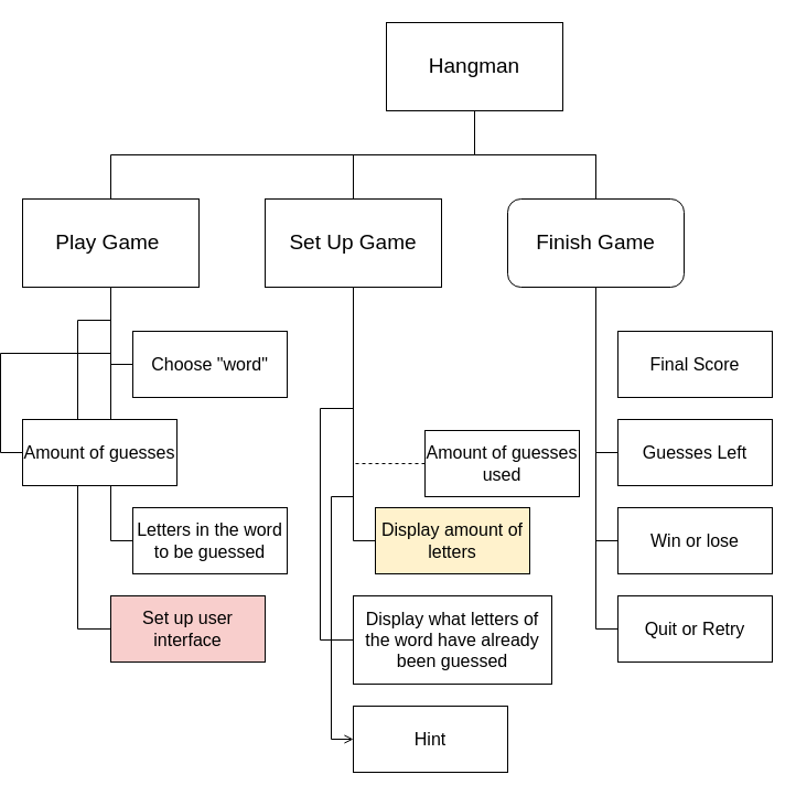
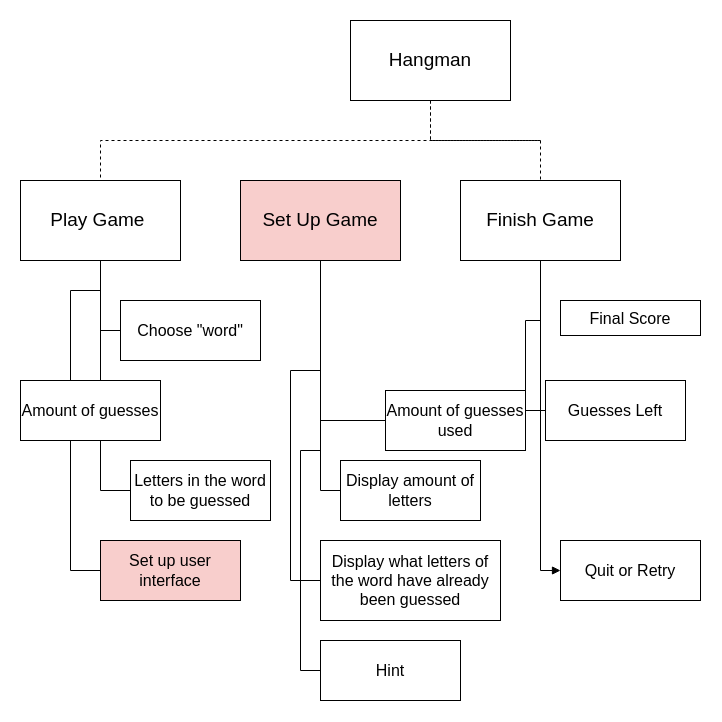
  <mxCell id="0" />
  <mxCell id="1" parent="0" />
- <mxCell id="2" style="edgeStyle=orthogonalEdgeStyle;rounded=0;orthogonalLoop=1;jettySize=auto;html=1;entryX=0.5;entryY=0;entryDx=0;entryDy=0;endArrow=none;startFill=0;" edge="1" parent="1" source="5" target="19"><mxGeometry relative="1" as="geometry" /></mxCell>
- <mxCell id="3" style="edgeStyle=orthogonalEdgeStyle;rounded=0;orthogonalLoop=1;jettySize=auto;html=1;entryX=0.5;entryY=0;entryDx=0;entryDy=0;endArrow=none;startFill=0;" edge="1" parent="1" source="5" target="15"><mxGeometry relative="1" as="geometry" /></mxCell>
- <mxCell id="4" style="edgeStyle=orthogonalEdgeStyle;rounded=0;orthogonalLoop=1;jettySize=auto;html=1;entryX=0.5;entryY=0;entryDx=0;entryDy=0;strokeColor=default;endArrow=none;startFill=0;" edge="1" parent="1" source="5" target="10"><mxGeometry relative="1" as="geometry"><Array as="points"><mxPoint x="540" y="140" /><mxPoint x="180" y="140" /></Array></mxGeometry></mxCell>
+ <mxCell id="2" style="edgeStyle=orthogonalEdgeStyle;rounded=0;orthogonalLoop=1;jettySize=auto;html=1;entryX=0.5;entryY=0;entryDx=0;entryDy=0;endArrow=none;startFill=0;dashed=1;" edge="1" parent="1" source="5" target="19"><mxGeometry relative="1" as="geometry" /></mxCell>
+ <mxCell id="4" style="edgeStyle=orthogonalEdgeStyle;rounded=0;orthogonalLoop=1;jettySize=auto;html=1;entryX=0.5;entryY=0;entryDx=0;entryDy=0;strokeColor=default;endArrow=none;startFill=0;dashed=1;" edge="1" parent="1" source="5" target="10"><mxGeometry relative="1" as="geometry"><Array as="points"><mxPoint x="540" y="140" /><mxPoint x="180" y="140" /></Array></mxGeometry></mxCell>
  <mxCell id="5" value="&lt;font style=&quot;font-size: 19px;&quot;&gt;Hangman&lt;/font&gt;" style="rounded=0;whiteSpace=wrap;html=1;" vertex="1" parent="1"><mxGeometry x="350" y="20" width="160" height="80" as="geometry" /></mxCell>
  <mxCell id="6" style="edgeStyle=orthogonalEdgeStyle;rounded=0;orthogonalLoop=1;jettySize=auto;html=1;entryX=0;entryY=0.5;entryDx=0;entryDy=0;endArrow=none;startFill=0;" edge="1" parent="1" source="10" target="20"><mxGeometry relative="1" as="geometry" /></mxCell>
- <mxCell id="7" style="edgeStyle=orthogonalEdgeStyle;rounded=0;orthogonalLoop=1;jettySize=auto;html=1;entryX=0;entryY=0.5;entryDx=0;entryDy=0;endArrow=none;startFill=0;" edge="1" parent="1" source="10" target="21"><mxGeometry relative="1" as="geometry" /></mxCell>
  <mxCell id="8" style="edgeStyle=orthogonalEdgeStyle;rounded=0;orthogonalLoop=1;jettySize=auto;html=1;entryX=0;entryY=0.5;entryDx=0;entryDy=0;endArrow=none;startFill=0;" edge="1" parent="1" source="10" target="22"><mxGeometry relative="1" as="geometry" /></mxCell>
  <mxCell id="9" style="edgeStyle=orthogonalEdgeStyle;rounded=0;orthogonalLoop=1;jettySize=auto;html=1;entryX=0;entryY=0.5;entryDx=0;entryDy=0;endArrow=none;startFill=0;" edge="1" parent="1" source="10" target="29"><mxGeometry relative="1" as="geometry"><mxPoint x="60" y="580" as="targetPoint" /><Array as="points"><mxPoint x="100" y="290" /><mxPoint x="70" y="290" /><mxPoint x="70" y="570" /></Array></mxGeometry></mxCell>
  <mxCell id="10" value="&lt;span style=&quot;font-size: 19px;&quot;&gt;Play Game&amp;nbsp;&lt;/span&gt;" style="rounded=0;whiteSpace=wrap;html=1;" vertex="1" parent="1"><mxGeometry x="20" y="180" width="160" height="80" as="geometry" /></mxCell>
- <mxCell id="11" style="edgeStyle=orthogonalEdgeStyle;rounded=0;orthogonalLoop=1;jettySize=auto;html=1;entryX=0;entryY=0.5;entryDx=0;entryDy=0;endArrow=none;startFill=0;dashed=1;" edge="1" parent="1" source="15" target="23"><mxGeometry relative="1" as="geometry" /></mxCell>
+ <mxCell id="11" style="edgeStyle=orthogonalEdgeStyle;rounded=0;orthogonalLoop=1;jettySize=auto;html=1;entryX=0;entryY=0.5;entryDx=0;entryDy=0;endArrow=none;startFill=0;" edge="1" parent="1" source="15" target="23"><mxGeometry relative="1" as="geometry" /></mxCell>
  <mxCell id="12" style="edgeStyle=orthogonalEdgeStyle;rounded=0;orthogonalLoop=1;jettySize=auto;html=1;entryX=0;entryY=0.5;entryDx=0;entryDy=0;endArrow=none;startFill=0;" edge="1" parent="1" source="15" target="24"><mxGeometry relative="1" as="geometry" /></mxCell>
  <mxCell id="13" style="edgeStyle=orthogonalEdgeStyle;rounded=0;orthogonalLoop=1;jettySize=auto;html=1;endArrow=none;startFill=0;" edge="1" parent="1" source="15"><mxGeometry relative="1" as="geometry"><mxPoint x="320" y="580" as="targetPoint" /><Array as="points"><mxPoint x="320" y="370" /><mxPoint x="290" y="370" /><mxPoint x="290" y="580" /></Array></mxGeometry></mxCell>
- <mxCell id="14" style="edgeStyle=orthogonalEdgeStyle;rounded=0;orthogonalLoop=1;jettySize=auto;html=1;entryX=0;entryY=0.5;entryDx=0;entryDy=0;endArrow=open;startFill=0;" edge="1" parent="1" source="15" target="30"><mxGeometry relative="1" as="geometry"><mxPoint x="300" y="675.517" as="targetPoint" /><Array as="points"><mxPoint x="320" y="450" /><mxPoint x="300" y="450" /><mxPoint x="300" y="670" /></Array></mxGeometry></mxCell>
- <mxCell id="15" value="&lt;font style=&quot;font-size: 19px;&quot;&gt;Set Up Game&lt;/font&gt;" style="rounded=0;whiteSpace=wrap;html=1;" vertex="1" parent="1"><mxGeometry x="240" y="180" width="160" height="80" as="geometry" /></mxCell>
+ <mxCell id="14" style="edgeStyle=orthogonalEdgeStyle;rounded=0;orthogonalLoop=1;jettySize=auto;html=1;entryX=0;entryY=0.5;entryDx=0;entryDy=0;endArrow=none;startFill=0;" edge="1" parent="1" source="15" target="30"><mxGeometry relative="1" as="geometry"><mxPoint x="300" y="675.517" as="targetPoint" /><Array as="points"><mxPoint x="320" y="450" /><mxPoint x="300" y="450" /><mxPoint x="300" y="670" /></Array></mxGeometry></mxCell>
+ <mxCell id="15" value="&lt;font style=&quot;font-size: 19px;&quot;&gt;Set Up Game&lt;/font&gt;" style="rounded=0;whiteSpace=wrap;html=1;fillColor=#f8cecc;" vertex="1" parent="1"><mxGeometry x="240" y="180" width="160" height="80" as="geometry" /></mxCell>
  <mxCell id="16" style="edgeStyle=orthogonalEdgeStyle;rounded=0;orthogonalLoop=1;jettySize=auto;html=1;entryX=0;entryY=0.5;entryDx=0;entryDy=0;endArrow=none;startFill=0;" edge="1" parent="1" source="19" target="26"><mxGeometry relative="1" as="geometry" /></mxCell>
- <mxCell id="17" style="edgeStyle=orthogonalEdgeStyle;rounded=0;orthogonalLoop=1;jettySize=auto;html=1;entryX=0;entryY=0.5;entryDx=0;entryDy=0;endArrow=none;startFill=0;" edge="1" parent="1" source="19" target="27"><mxGeometry relative="1" as="geometry" /></mxCell>
- <mxCell id="18" style="edgeStyle=orthogonalEdgeStyle;rounded=0;orthogonalLoop=1;jettySize=auto;html=1;entryX=0;entryY=0.5;entryDx=0;entryDy=0;endArrow=none;startFill=0;" edge="1" parent="1" source="19" target="31"><mxGeometry relative="1" as="geometry" /></mxCell>
- <mxCell id="19" value="&lt;span style=&quot;font-size: 19px;&quot;&gt;Finish Game&lt;/span&gt;" style="whiteSpace=wrap;html=1;rounded=1;" vertex="1" parent="1"><mxGeometry x="460" y="180" width="160" height="80" as="geometry" /></mxCell>
+ <mxCell id="18" style="edgeStyle=orthogonalEdgeStyle;rounded=0;orthogonalLoop=1;jettySize=auto;html=1;entryX=0;entryY=0.5;entryDx=0;entryDy=0;endArrow=block;startFill=0;" edge="1" parent="1" source="19" target="31"><mxGeometry relative="1" as="geometry" /></mxCell>
+ <mxCell id="19" value="&lt;span style=&quot;font-size: 19px;&quot;&gt;Finish Game&lt;/span&gt;" style="rounded=0;whiteSpace=wrap;html=1;" vertex="1" parent="1"><mxGeometry x="460" y="180" width="160" height="80" as="geometry" /></mxCell>
  <mxCell id="20" value="&lt;font style=&quot;font-size: 16px;&quot;&gt;Choose &quot;word&quot;&lt;/font&gt;" style="rounded=0;whiteSpace=wrap;html=1;" vertex="1" parent="1"><mxGeometry x="120" y="300" width="140" height="60" as="geometry" /></mxCell>
  <mxCell id="21" value="&lt;font style=&quot;font-size: 16px;&quot;&gt;Amount of guesses&lt;/font&gt;" style="rounded=0;whiteSpace=wrap;html=1;" vertex="1" parent="1"><mxGeometry x="20" y="380" width="140" height="60" as="geometry" /></mxCell>
- <mxCell id="22" value="&lt;font style=&quot;font-size: 16px;&quot;&gt;Letters in the word to be guessed&lt;/font&gt;" style="rounded=0;whiteSpace=wrap;html=1;" vertex="1" parent="1"><mxGeometry x="120" y="460" width="140" height="60" as="geometry" /></mxCell>
+ <mxCell id="22" value="&lt;font style=&quot;font-size: 16px;&quot;&gt;Letters in the word to be guessed&lt;/font&gt;" style="rounded=0;whiteSpace=wrap;html=1;" vertex="1" parent="1"><mxGeometry x="130" y="460" width="140" height="60" as="geometry" /></mxCell>
  <mxCell id="23" value="&lt;font style=&quot;font-size: 16px;&quot;&gt;Amount of guesses used&lt;/font&gt;" style="rounded=0;whiteSpace=wrap;html=1;" vertex="1" parent="1"><mxGeometry x="385" y="390" width="140" height="60" as="geometry" /></mxCell>
- <mxCell id="24" value="&lt;font style=&quot;font-size: 16px;&quot;&gt;Display amount of letters&lt;/font&gt;" style="rounded=0;whiteSpace=wrap;html=1;fillColor=#fff2cc;" vertex="1" parent="1"><mxGeometry x="340" y="460" width="140" height="60" as="geometry" /></mxCell>
- <mxCell id="25" value="&lt;font style=&quot;font-size: 16px;&quot;&gt;Final Score&lt;/font&gt;" style="rounded=0;whiteSpace=wrap;html=1;" vertex="1" parent="1"><mxGeometry x="560" y="300" width="140" height="60" as="geometry" /></mxCell>
- <mxCell id="26" value="&lt;font style=&quot;font-size: 16px;&quot;&gt;Guesses Left&lt;/font&gt;" style="rounded=0;whiteSpace=wrap;html=1;" vertex="1" parent="1"><mxGeometry x="560" y="380" width="140" height="60" as="geometry" /></mxCell>
- <mxCell id="27" value="&lt;font style=&quot;font-size: 16px;&quot;&gt;Win or lose&lt;/font&gt;" style="rounded=0;whiteSpace=wrap;html=1;" vertex="1" parent="1"><mxGeometry x="560" y="460" width="140" height="60" as="geometry" /></mxCell>
+ <mxCell id="24" value="&lt;font style=&quot;font-size: 16px;&quot;&gt;Display amount of letters&lt;/font&gt;" style="rounded=0;whiteSpace=wrap;html=1;" vertex="1" parent="1"><mxGeometry x="340" y="460" width="140" height="60" as="geometry" /></mxCell>
+ <mxCell id="25" value="&lt;font style=&quot;font-size: 16px;&quot;&gt;Final Score&lt;/font&gt;" style="rounded=0;whiteSpace=wrap;html=1;" vertex="1" parent="1"><mxGeometry x="560" y="300" width="140" height="35" as="geometry" /></mxCell>
+ <mxCell id="26" value="&lt;font style=&quot;font-size: 16px;&quot;&gt;Guesses Left&lt;/font&gt;" style="rounded=0;whiteSpace=wrap;html=1;" vertex="1" parent="1"><mxGeometry x="545" y="380" width="140" height="60" as="geometry" /></mxCell>
  <mxCell id="28" value="&lt;span style=&quot;font-size: 16px;&quot;&gt;Display what letters of the word have already been guessed&lt;/span&gt;" style="rounded=0;whiteSpace=wrap;html=1;" vertex="1" parent="1"><mxGeometry x="320" y="540" width="180" height="80" as="geometry" /></mxCell>
  <mxCell id="29" value="&lt;span style=&quot;font-size: 16px;&quot;&gt;Set up user interface&lt;/span&gt;" style="rounded=0;whiteSpace=wrap;html=1;fillColor=#f8cecc;" vertex="1" parent="1"><mxGeometry x="100" y="540" width="140" height="60" as="geometry" /></mxCell>
  <mxCell id="30" value="&lt;font style=&quot;font-size: 16px;&quot;&gt;Hint&lt;/font&gt;" style="rounded=0;whiteSpace=wrap;html=1;" vertex="1" parent="1"><mxGeometry x="320" y="640" width="140" height="60" as="geometry" /></mxCell>
  <mxCell id="31" value="&lt;font style=&quot;font-size: 16px;&quot;&gt;Quit or Retry&lt;/font&gt;" style="rounded=0;whiteSpace=wrap;html=1;" vertex="1" parent="1"><mxGeometry x="560" y="540" width="140" height="60" as="geometry" /></mxCell>
